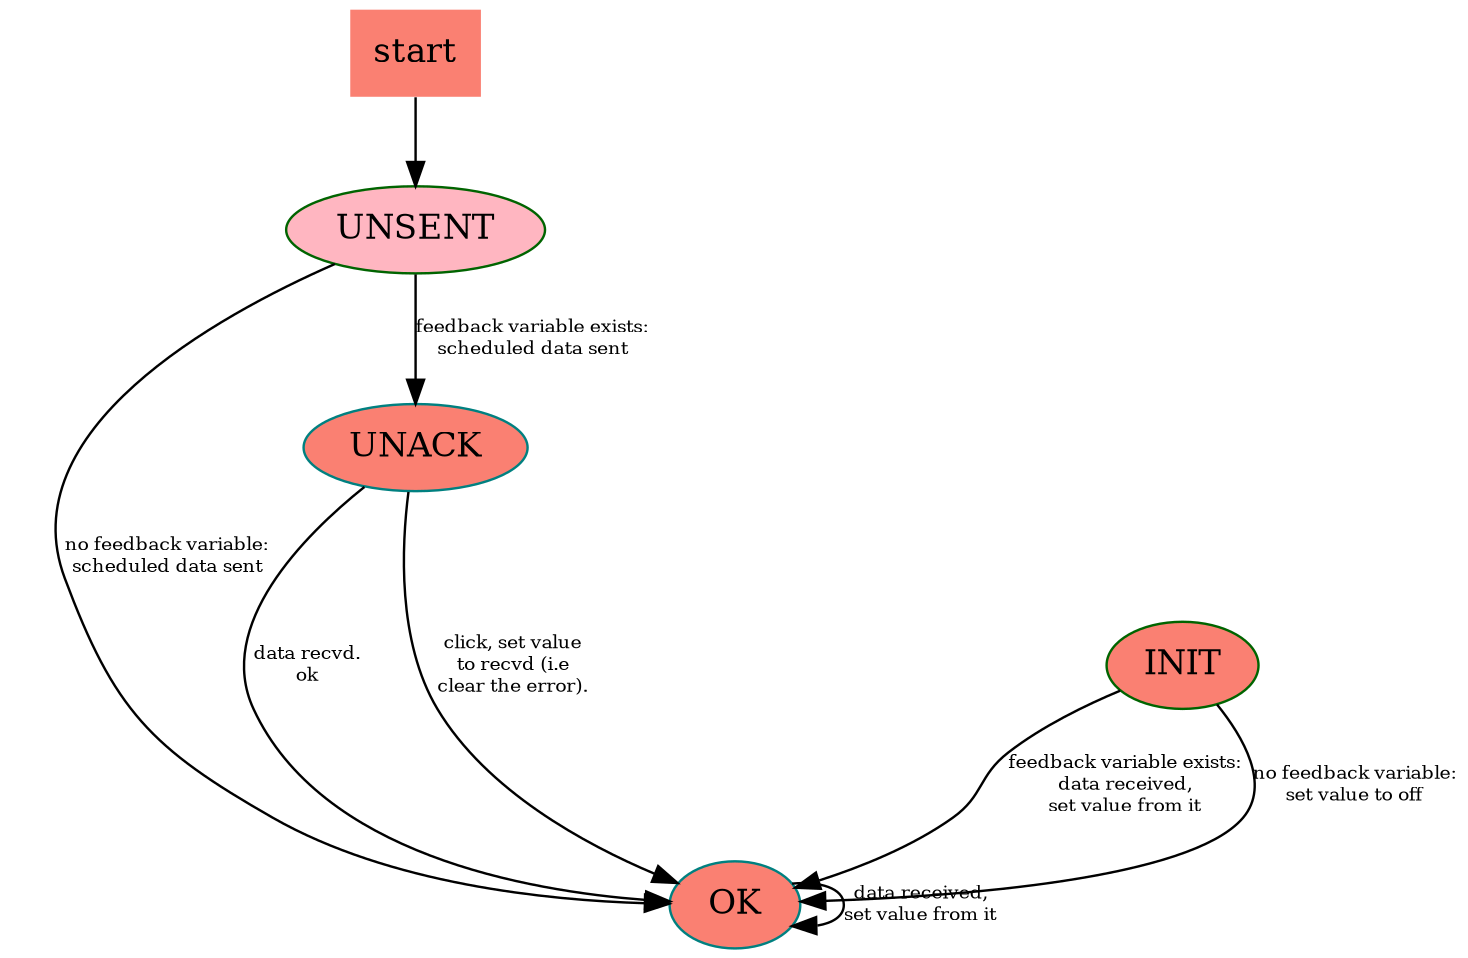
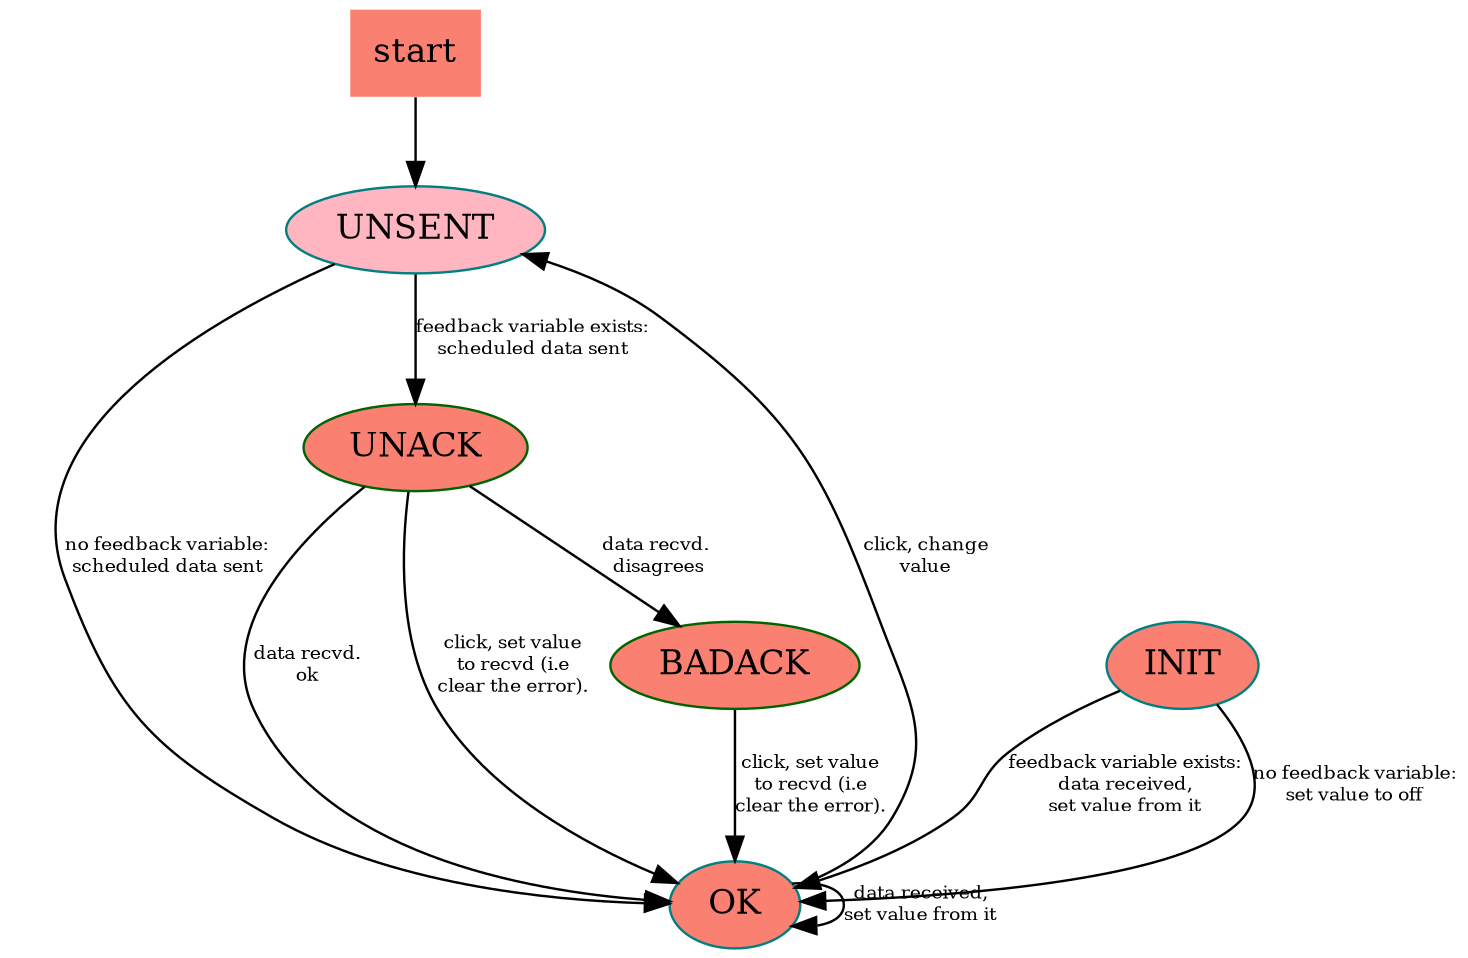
  digraph {
    node [color=teal fillcolor=salmon style=filled]
    edge [fontsize=8]
    start [shape=none]
-   UNSENT [color=darkgreen fillcolor=lightpink]
-   INIT [color=darkgreen]
+   UNSENT [fillcolor=lightpink]
+   INIT
    OK
-   UNACK
+   UNACK [color=darkgreen]
+   BADACK [color=darkgreen]
    start -> UNSENT
    UNSENT -> OK [label="no feedback variable:\nscheduled data sent"]
    UNSENT -> UNACK [label="feedback variable exists:\nscheduled data sent"]
    INIT -> OK [label="feedback variable exists:\ndata received,\nset value from it"]
    INIT -> OK [label="no feedback variable:\nset value to off"]
+   OK -> UNSENT [label="click, change\nvalue"]
    OK -> OK [label="data received,\nset value from it"]
    UNACK -> OK [label="data recvd.\nok"]
    UNACK -> OK [label="click, set value\nto recvd (i.e\nclear the error)."]
+   UNACK -> BADACK [label="data recvd. \ndisagrees"]
+   BADACK -> OK [label="click, set value\nto recvd (i.e\nclear the error)."]
  }
